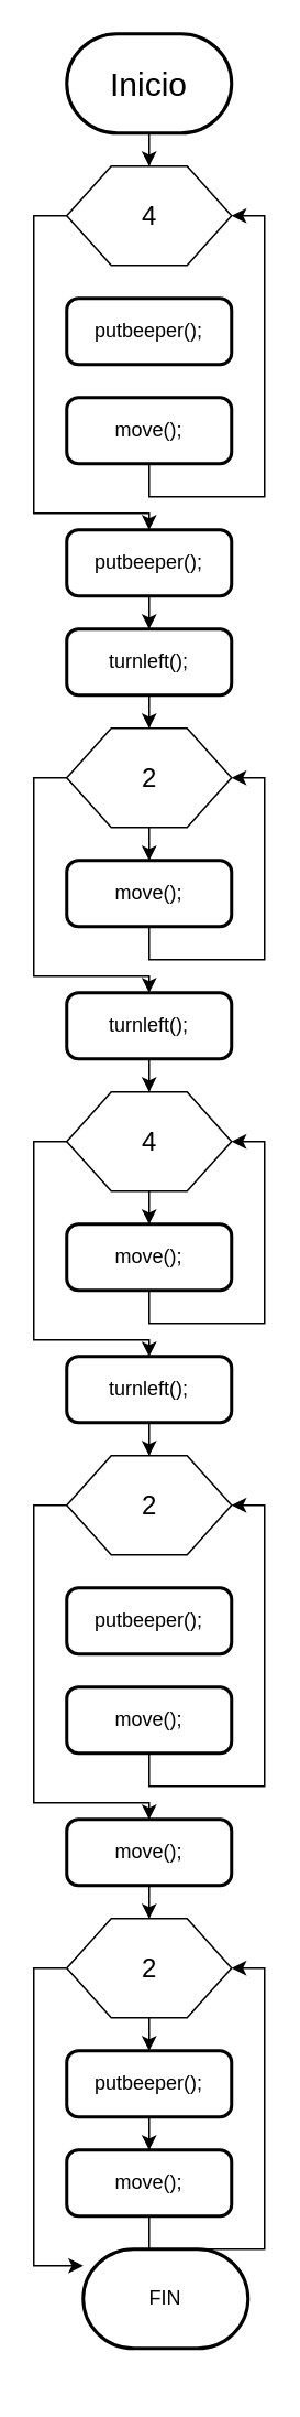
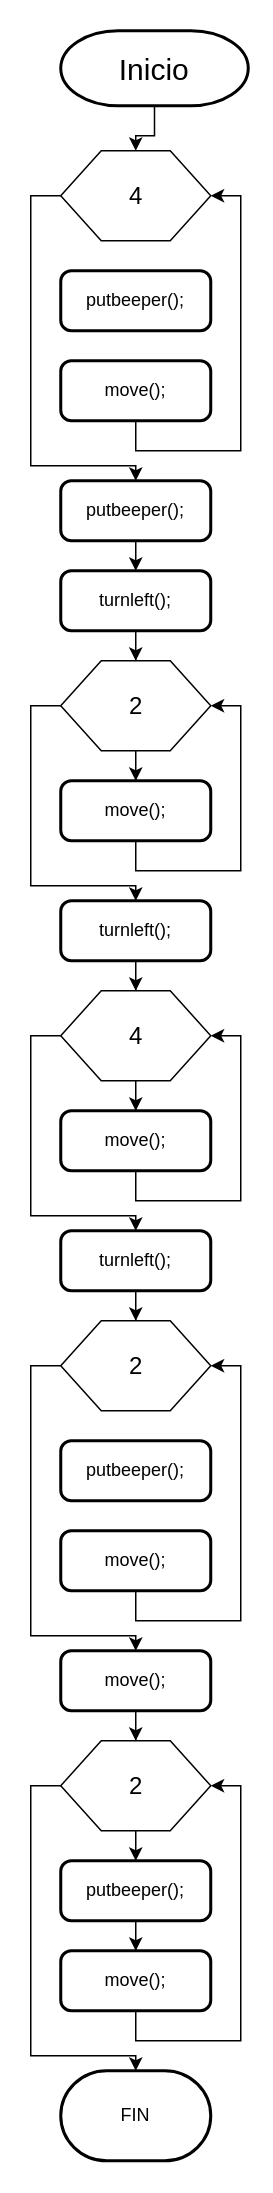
  <mxCell id="0" />
  <mxCell id="1" parent="0" />
  <mxCell id="2" style="edgeStyle=orthogonalEdgeStyle;rounded=0;orthogonalLoop=1;jettySize=auto;html=1;exitX=0.5;exitY=1;exitDx=0;exitDy=0;exitPerimeter=0;" edge="1" parent="1" source="3" target="5"><mxGeometry relative="1" as="geometry" /></mxCell>
- <mxCell id="3" value="Inicio" style="strokeWidth=2;html=1;shape=mxgraph.flowchart.terminator;whiteSpace=wrap;fontSize=20;" vertex="1" parent="1"><mxGeometry x="40" y="20" width="100" height="60" as="geometry" /></mxCell>
+ <mxCell id="3" value="Inicio" style="strokeWidth=2;html=1;shape=mxgraph.flowchart.terminator;whiteSpace=wrap;fontSize=20;" vertex="1" parent="1"><mxGeometry x="40" y="20" width="125" height="50" as="geometry" /></mxCell>
  <mxCell id="4" style="edgeStyle=orthogonalEdgeStyle;rounded=0;orthogonalLoop=1;jettySize=auto;html=1;exitX=0;exitY=0.5;exitDx=0;exitDy=0;entryX=0.5;entryY=0;entryDx=0;entryDy=0;" edge="1" parent="1" source="5" target="10"><mxGeometry relative="1" as="geometry"><Array as="points"><mxPoint x="20" y="130" /><mxPoint x="20" y="310" /><mxPoint x="90" y="310" /></Array></mxGeometry></mxCell>
  <mxCell id="5" value="4" style="verticalLabelPosition=middle;verticalAlign=middle;html=1;shape=hexagon;perimeter=hexagonPerimeter2;arcSize=6;size=0.27;labelPosition=center;align=center;fontSize=16;" vertex="1" parent="1"><mxGeometry x="40" y="100" width="100" height="60" as="geometry" /></mxCell>
  <mxCell id="6" style="edgeStyle=orthogonalEdgeStyle;rounded=0;orthogonalLoop=1;jettySize=auto;html=1;exitX=0.5;exitY=1;exitDx=0;exitDy=0;entryX=1;entryY=0.5;entryDx=0;entryDy=0;" edge="1" parent="1" source="7" target="5"><mxGeometry relative="1" as="geometry"><Array as="points"><mxPoint x="90" y="300" /><mxPoint x="160" y="300" /><mxPoint x="160" y="130" /></Array></mxGeometry></mxCell>
  <mxCell id="7" value="move();" style="rounded=1;whiteSpace=wrap;html=1;absoluteArcSize=1;arcSize=14;strokeWidth=2;" vertex="1" parent="1"><mxGeometry x="40" y="240" width="100" height="40" as="geometry" /></mxCell>
  <mxCell id="8" value="putbeeper();" style="rounded=1;whiteSpace=wrap;html=1;absoluteArcSize=1;arcSize=14;strokeWidth=2;" vertex="1" parent="1"><mxGeometry x="40" y="180" width="100" height="40" as="geometry" /></mxCell>
  <mxCell id="9" style="edgeStyle=orthogonalEdgeStyle;rounded=0;orthogonalLoop=1;jettySize=auto;html=1;exitX=0.5;exitY=1;exitDx=0;exitDy=0;entryX=0.5;entryY=0;entryDx=0;entryDy=0;" edge="1" parent="1" source="10" target="12"><mxGeometry relative="1" as="geometry" /></mxCell>
  <mxCell id="10" value="putbeeper();" style="rounded=1;whiteSpace=wrap;html=1;absoluteArcSize=1;arcSize=14;strokeWidth=2;" vertex="1" parent="1"><mxGeometry x="40" y="320" width="100" height="40" as="geometry" /></mxCell>
  <mxCell id="11" style="edgeStyle=orthogonalEdgeStyle;rounded=0;orthogonalLoop=1;jettySize=auto;html=1;exitX=0.5;exitY=1;exitDx=0;exitDy=0;" edge="1" parent="1" source="12" target="15"><mxGeometry relative="1" as="geometry" /></mxCell>
  <mxCell id="12" value="turnleft();" style="rounded=1;whiteSpace=wrap;html=1;absoluteArcSize=1;arcSize=14;strokeWidth=2;" vertex="1" parent="1"><mxGeometry x="40" y="380" width="100" height="40" as="geometry" /></mxCell>
  <mxCell id="13" style="edgeStyle=orthogonalEdgeStyle;rounded=0;orthogonalLoop=1;jettySize=auto;html=1;exitX=0.5;exitY=1;exitDx=0;exitDy=0;" edge="1" parent="1" source="15" target="17"><mxGeometry relative="1" as="geometry" /></mxCell>
  <mxCell id="14" style="edgeStyle=orthogonalEdgeStyle;rounded=0;orthogonalLoop=1;jettySize=auto;html=1;exitX=0;exitY=0.5;exitDx=0;exitDy=0;entryX=0.5;entryY=0;entryDx=0;entryDy=0;" edge="1" parent="1" source="15" target="19"><mxGeometry relative="1" as="geometry"><Array as="points"><mxPoint x="20" y="470" /><mxPoint x="20" y="590" /><mxPoint x="90" y="590" /></Array></mxGeometry></mxCell>
  <mxCell id="15" value="2" style="verticalLabelPosition=middle;verticalAlign=middle;html=1;shape=hexagon;perimeter=hexagonPerimeter2;arcSize=6;size=0.27;labelPosition=center;align=center;fontSize=16;" vertex="1" parent="1"><mxGeometry x="40" y="440" width="100" height="60" as="geometry" /></mxCell>
  <mxCell id="16" style="edgeStyle=orthogonalEdgeStyle;rounded=0;orthogonalLoop=1;jettySize=auto;html=1;exitX=0.5;exitY=1;exitDx=0;exitDy=0;entryX=1;entryY=0.5;entryDx=0;entryDy=0;" edge="1" parent="1" source="17" target="15"><mxGeometry relative="1" as="geometry"><Array as="points"><mxPoint x="90" y="580" /><mxPoint x="160" y="580" /><mxPoint x="160" y="470" /></Array></mxGeometry></mxCell>
  <mxCell id="17" value="move();" style="rounded=1;whiteSpace=wrap;html=1;absoluteArcSize=1;arcSize=14;strokeWidth=2;" vertex="1" parent="1"><mxGeometry x="40" y="520" width="100" height="40" as="geometry" /></mxCell>
  <mxCell id="18" style="edgeStyle=orthogonalEdgeStyle;rounded=0;orthogonalLoop=1;jettySize=auto;html=1;exitX=0.5;exitY=1;exitDx=0;exitDy=0;" edge="1" parent="1" source="19" target="22"><mxGeometry relative="1" as="geometry" /></mxCell>
  <mxCell id="19" value="turnleft();" style="rounded=1;whiteSpace=wrap;html=1;absoluteArcSize=1;arcSize=14;strokeWidth=2;" vertex="1" parent="1"><mxGeometry x="40" y="600" width="100" height="40" as="geometry" /></mxCell>
  <mxCell id="20" style="edgeStyle=orthogonalEdgeStyle;rounded=0;orthogonalLoop=1;jettySize=auto;html=1;exitX=0.5;exitY=1;exitDx=0;exitDy=0;" edge="1" parent="1" source="22" target="24"><mxGeometry relative="1" as="geometry" /></mxCell>
  <mxCell id="21" style="edgeStyle=orthogonalEdgeStyle;rounded=0;orthogonalLoop=1;jettySize=auto;html=1;exitX=0;exitY=0.5;exitDx=0;exitDy=0;" edge="1" parent="1" source="22" target="26"><mxGeometry relative="1" as="geometry"><Array as="points"><mxPoint x="20" y="690" /><mxPoint x="20" y="810" /><mxPoint x="90" y="810" /></Array></mxGeometry></mxCell>
  <mxCell id="22" value="4" style="verticalLabelPosition=middle;verticalAlign=middle;html=1;shape=hexagon;perimeter=hexagonPerimeter2;arcSize=6;size=0.27;labelPosition=center;align=center;fontSize=16;" vertex="1" parent="1"><mxGeometry x="40" y="660" width="100" height="60" as="geometry" /></mxCell>
  <mxCell id="23" style="edgeStyle=orthogonalEdgeStyle;rounded=0;orthogonalLoop=1;jettySize=auto;html=1;exitX=0.5;exitY=1;exitDx=0;exitDy=0;entryX=1;entryY=0.5;entryDx=0;entryDy=0;" edge="1" parent="1" source="24" target="22"><mxGeometry relative="1" as="geometry"><Array as="points"><mxPoint x="90" y="800" /><mxPoint x="160" y="800" /><mxPoint x="160" y="690" /></Array></mxGeometry></mxCell>
  <mxCell id="24" value="move();" style="rounded=1;whiteSpace=wrap;html=1;absoluteArcSize=1;arcSize=14;strokeWidth=2;" vertex="1" parent="1"><mxGeometry x="40" y="740" width="100" height="40" as="geometry" /></mxCell>
  <mxCell id="25" style="edgeStyle=orthogonalEdgeStyle;rounded=0;orthogonalLoop=1;jettySize=auto;html=1;exitX=0.5;exitY=1;exitDx=0;exitDy=0;" edge="1" parent="1" source="26" target="28"><mxGeometry relative="1" as="geometry" /></mxCell>
  <mxCell id="26" value="turnleft();" style="rounded=1;whiteSpace=wrap;html=1;absoluteArcSize=1;arcSize=14;strokeWidth=2;" vertex="1" parent="1"><mxGeometry x="40" y="820" width="100" height="40" as="geometry" /></mxCell>
  <mxCell id="27" style="edgeStyle=orthogonalEdgeStyle;rounded=0;orthogonalLoop=1;jettySize=auto;html=1;exitX=0;exitY=0.5;exitDx=0;exitDy=0;" edge="1" parent="1" source="28" target="33"><mxGeometry relative="1" as="geometry"><Array as="points"><mxPoint x="20" y="910" /><mxPoint x="20" y="1090" /><mxPoint x="90" y="1090" /></Array></mxGeometry></mxCell>
  <mxCell id="28" value="2" style="verticalLabelPosition=middle;verticalAlign=middle;html=1;shape=hexagon;perimeter=hexagonPerimeter2;arcSize=6;size=0.27;labelPosition=center;align=center;fontSize=16;" vertex="1" parent="1"><mxGeometry x="40" y="880" width="100" height="60" as="geometry" /></mxCell>
  <mxCell id="29" style="edgeStyle=orthogonalEdgeStyle;rounded=0;orthogonalLoop=1;jettySize=auto;html=1;exitX=0.5;exitY=1;exitDx=0;exitDy=0;entryX=1;entryY=0.5;entryDx=0;entryDy=0;" edge="1" parent="1" source="30" target="28"><mxGeometry relative="1" as="geometry"><Array as="points"><mxPoint x="90" y="1080" /><mxPoint x="160" y="1080" /><mxPoint x="160" y="910" /></Array></mxGeometry></mxCell>
  <mxCell id="30" value="move();" style="rounded=1;whiteSpace=wrap;html=1;absoluteArcSize=1;arcSize=14;strokeWidth=2;" vertex="1" parent="1"><mxGeometry x="40" y="1020" width="100" height="40" as="geometry" /></mxCell>
  <mxCell id="31" value="putbeeper();" style="rounded=1;whiteSpace=wrap;html=1;absoluteArcSize=1;arcSize=14;strokeWidth=2;" vertex="1" parent="1"><mxGeometry x="40" y="960" width="100" height="40" as="geometry" /></mxCell>
  <mxCell id="32" style="edgeStyle=orthogonalEdgeStyle;rounded=0;orthogonalLoop=1;jettySize=auto;html=1;exitX=0.5;exitY=1;exitDx=0;exitDy=0;" edge="1" parent="1" source="33" target="36"><mxGeometry relative="1" as="geometry" /></mxCell>
  <mxCell id="33" value="move();" style="rounded=1;whiteSpace=wrap;html=1;absoluteArcSize=1;arcSize=14;strokeWidth=2;" vertex="1" parent="1"><mxGeometry x="40" y="1100" width="100" height="40" as="geometry" /></mxCell>
  <mxCell id="34" style="edgeStyle=orthogonalEdgeStyle;rounded=0;orthogonalLoop=1;jettySize=auto;html=1;exitX=0.5;exitY=1;exitDx=0;exitDy=0;entryX=0.5;entryY=0;entryDx=0;entryDy=0;" edge="1" parent="1" source="36" target="40"><mxGeometry relative="1" as="geometry" /></mxCell>
  <mxCell id="35" style="edgeStyle=orthogonalEdgeStyle;rounded=0;orthogonalLoop=1;jettySize=auto;html=1;exitX=0;exitY=0.5;exitDx=0;exitDy=0;" edge="1" parent="1" source="36" target="41"><mxGeometry relative="1" as="geometry"><Array as="points"><mxPoint x="20" y="1190" /><mxPoint x="20" y="1370" /><mxPoint x="90" y="1370" /></Array></mxGeometry></mxCell>
  <mxCell id="36" value="2" style="verticalLabelPosition=middle;verticalAlign=middle;html=1;shape=hexagon;perimeter=hexagonPerimeter2;arcSize=6;size=0.27;labelPosition=center;align=center;fontSize=16;" vertex="1" parent="1"><mxGeometry x="40" y="1160" width="100" height="60" as="geometry" /></mxCell>
  <mxCell id="37" style="edgeStyle=orthogonalEdgeStyle;rounded=0;orthogonalLoop=1;jettySize=auto;html=1;exitX=0.5;exitY=1;exitDx=0;exitDy=0;entryX=1;entryY=0.5;entryDx=0;entryDy=0;" edge="1" parent="1" source="38" target="36"><mxGeometry relative="1" as="geometry"><Array as="points"><mxPoint x="90" y="1360" /><mxPoint x="160" y="1360" /><mxPoint x="160" y="1190" /></Array></mxGeometry></mxCell>
  <mxCell id="38" value="move();" style="rounded=1;whiteSpace=wrap;html=1;absoluteArcSize=1;arcSize=14;strokeWidth=2;" vertex="1" parent="1"><mxGeometry x="40" y="1300" width="100" height="40" as="geometry" /></mxCell>
  <mxCell id="39" style="edgeStyle=orthogonalEdgeStyle;rounded=0;orthogonalLoop=1;jettySize=auto;html=1;exitX=0.5;exitY=1;exitDx=0;exitDy=0;" edge="1" parent="1" source="40" target="38"><mxGeometry relative="1" as="geometry" /></mxCell>
  <mxCell id="40" value="putbeeper();" style="rounded=1;whiteSpace=wrap;html=1;absoluteArcSize=1;arcSize=14;strokeWidth=2;" vertex="1" parent="1"><mxGeometry x="40" y="1240" width="100" height="40" as="geometry" /></mxCell>
- <mxCell id="41" value="FIN" style="strokeWidth=2;html=1;shape=mxgraph.flowchart.terminator;whiteSpace=wrap;" vertex="1" parent="1"><mxGeometry x="50" y="1360" width="100" height="60" as="geometry" /></mxCell>
+ <mxCell id="41" value="FIN" style="strokeWidth=2;html=1;shape=mxgraph.flowchart.terminator;whiteSpace=wrap;" vertex="1" parent="1"><mxGeometry x="40" y="1380" width="100" height="60" as="geometry" /></mxCell>
